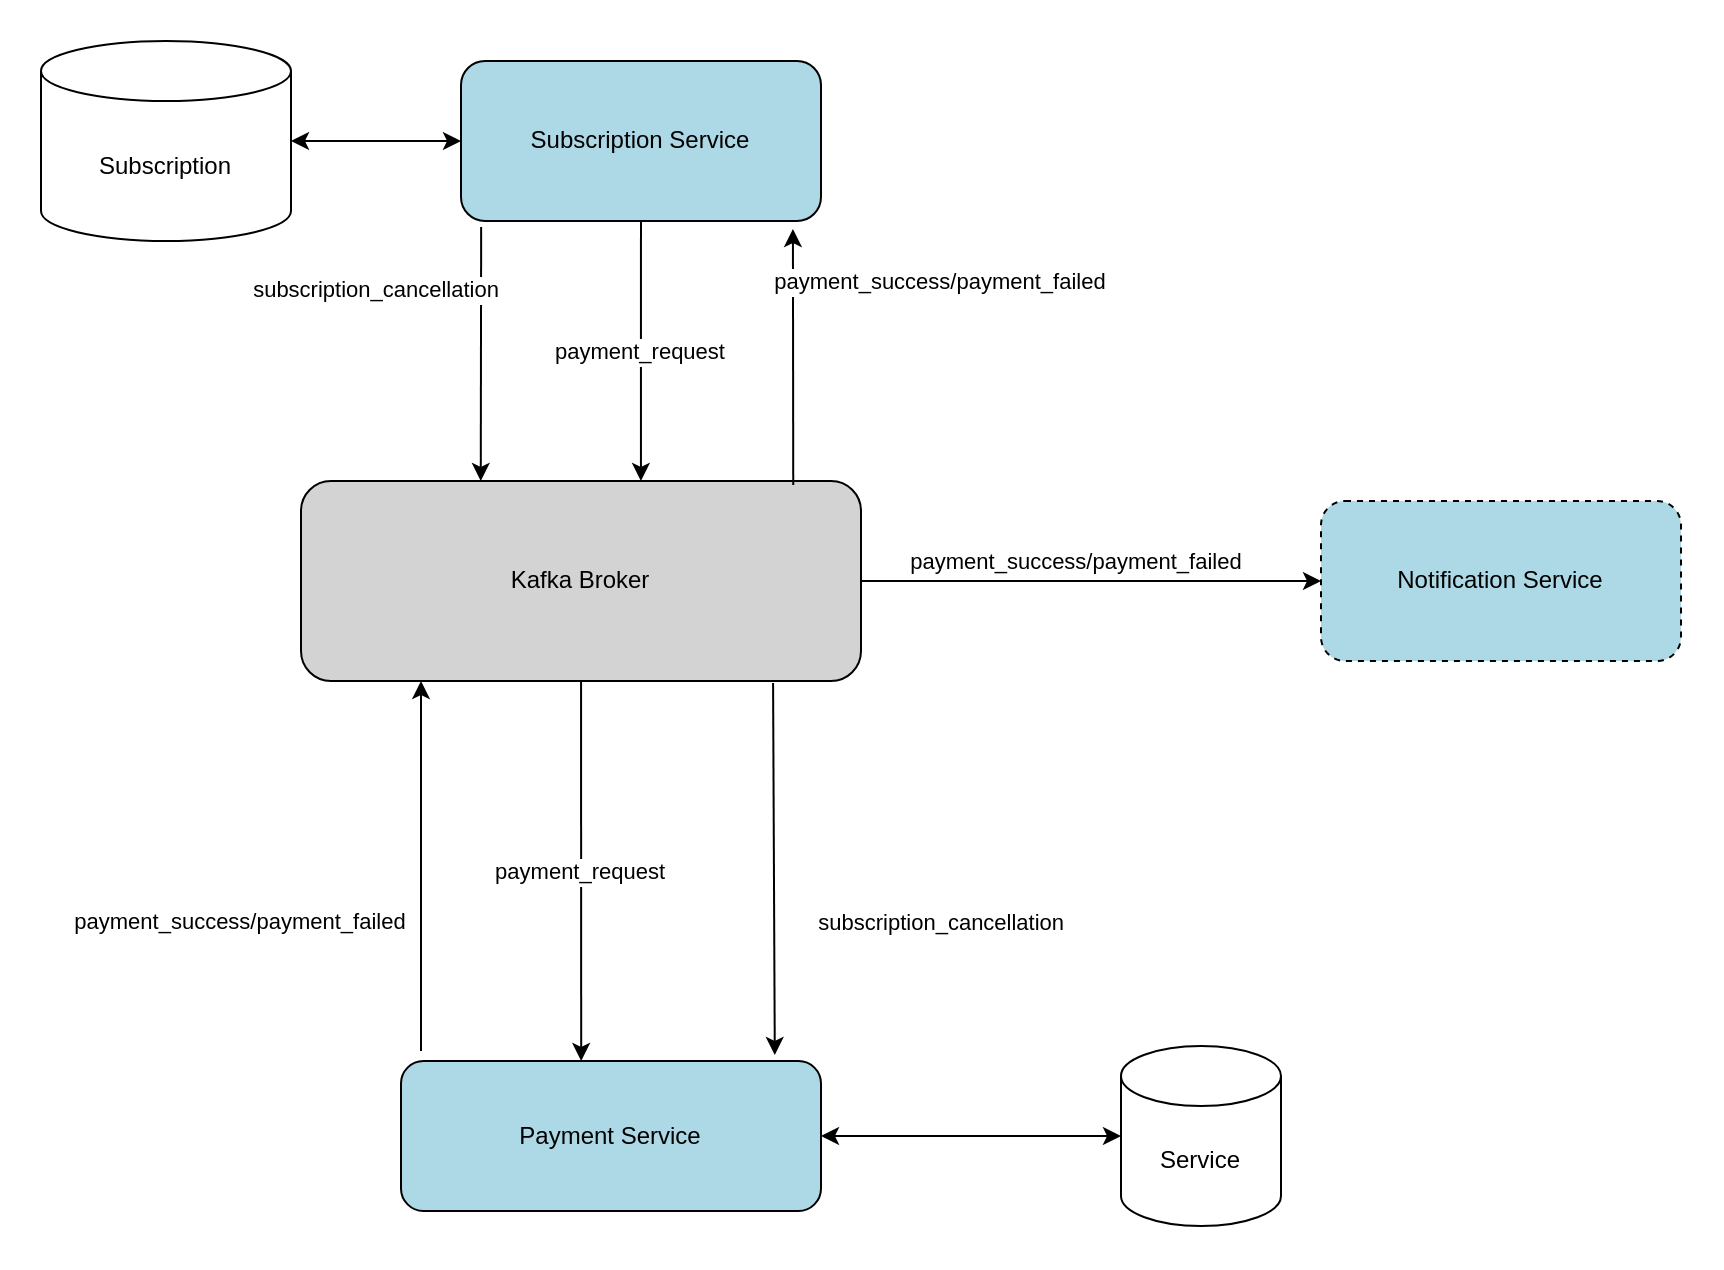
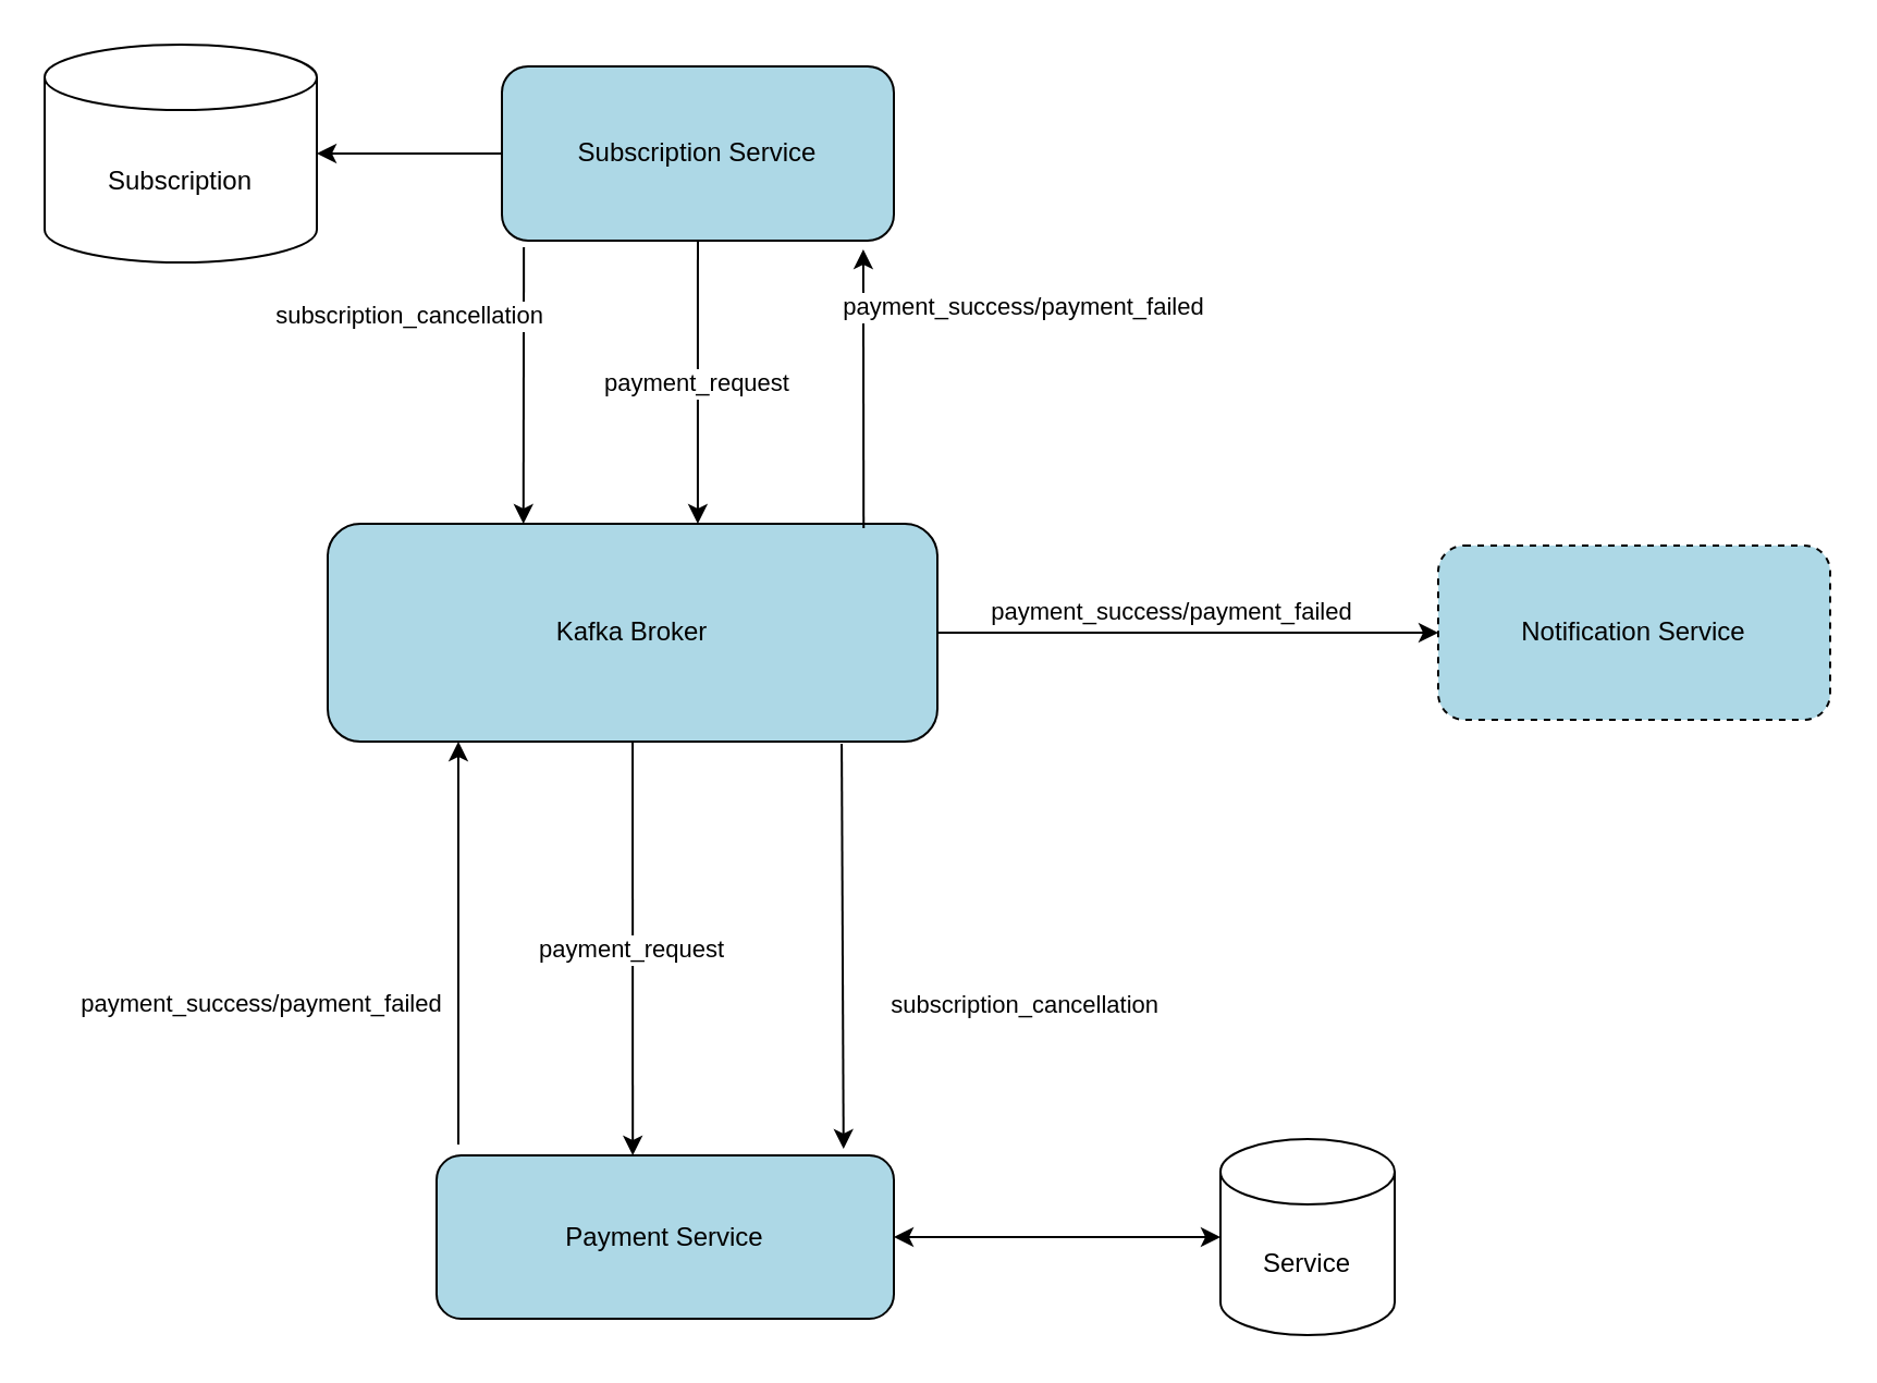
  <mxCell id="0" />
  <mxCell id="1" parent="0" />
  <mxCell id="2" value="Subscription Service" style="rounded=1;whiteSpace=wrap;fillColor=#ADD8E6;strokeColor=#000000;" parent="1" vertex="1"><mxGeometry x="230" y="30" width="180" height="80" as="geometry" /></mxCell>
  <mxCell id="3" value="Payment Service" style="rounded=1;whiteSpace=wrap;fillColor=#ADD8E6;strokeColor=#000000;" parent="1" vertex="1"><mxGeometry x="200" y="530" width="210" height="75" as="geometry" /></mxCell>
  <mxCell id="4" value="Notification Service" style="rounded=1;whiteSpace=wrap;fillColor=#ADD8E6;strokeColor=#000000;dashed=1;" parent="1" vertex="1"><mxGeometry x="660" y="250" width="180" height="80" as="geometry" /></mxCell>
- <mxCell id="5" value="Kafka Broker" style="rounded=1;whiteSpace=wrap;fillColor=#D3D3D3;strokeColor=#000000;" parent="1" vertex="1"><mxGeometry x="150" y="240" width="280" height="100" as="geometry" /></mxCell>
+ <mxCell id="5" value="Kafka Broker" style="rounded=1;whiteSpace=wrap;fillColor=#add8e6;strokeColor=#000000;" parent="1" vertex="1"><mxGeometry x="150" y="240" width="280" height="100" as="geometry" /></mxCell>
  <mxCell id="6" value="payment_request" style="entryX=0.607;entryY=0;entryDx=0;entryDy=0;entryPerimeter=0;" parent="1" source="2" target="5" edge="1"><mxGeometry relative="1" as="geometry" /></mxCell>
  <mxCell id="7" value="payment_request" style="entryX=0.429;entryY=0;entryDx=0;entryDy=0;entryPerimeter=0;" parent="1" source="5" target="3" edge="1"><mxGeometry relative="1" as="geometry" /></mxCell>
  <mxCell id="8" value="payment_success/payment_failed" parent="1" edge="1"><mxGeometry x="-0.297" y="90" relative="1" as="geometry"><mxPoint x="210" y="525" as="sourcePoint" /><mxPoint x="210" y="340" as="targetPoint" /><mxPoint as="offset" /></mxGeometry></mxCell>
  <mxCell id="9" value="payment_success/payment_failed" style="entryX=0.922;entryY=1.05;entryDx=0;entryDy=0;entryPerimeter=0;exitX=0.879;exitY=0.02;exitDx=0;exitDy=0;exitPerimeter=0;" parent="1" source="5" target="2" edge="1"><mxGeometry x="0.592" y="-74" relative="1" as="geometry"><mxPoint as="offset" /></mxGeometry></mxCell>
  <mxCell id="10" value="payment_success/payment_failed" parent="1" source="5" target="4" edge="1"><mxGeometry x="-0.059" y="10" relative="1" as="geometry"><mxPoint as="offset" /></mxGeometry></mxCell>
  <mxCell id="11" value="subscription_cancellation" style="entryX=0.321;entryY=0;entryDx=0;entryDy=0;entryPerimeter=0;exitX=0.056;exitY=1.038;exitDx=0;exitDy=0;exitPerimeter=0;" parent="1" source="2" target="5" edge="1"><mxGeometry x="-0.513" y="-52" relative="1" as="geometry"><mxPoint x="280" y="130" as="sourcePoint" /><mxPoint as="offset" /></mxGeometry></mxCell>
  <mxCell id="12" value="subscription_cancellation" style="exitX=0.843;exitY=1.01;exitDx=0;exitDy=0;exitPerimeter=0;entryX=0.89;entryY=-0.04;entryDx=0;entryDy=0;entryPerimeter=0;" parent="1" source="5" target="3" edge="1"><mxGeometry x="0.288" y="84" relative="1" as="geometry"><mxPoint x="370" y="340" as="sourcePoint" /><mxPoint x="540" y="560" as="targetPoint" /><mxPoint as="offset" /></mxGeometry></mxCell>
  <mxCell id="13" value="Service" style="shape=cylinder3;whiteSpace=wrap;html=1;boundedLbl=1;backgroundOutline=1;size=15;" parent="1" vertex="1"><mxGeometry x="560" y="522.5" width="80" height="90" as="geometry" /></mxCell>
  <mxCell id="14" value="" style="endArrow=classic;startArrow=classic;html=1;rounded=0;exitX=1;exitY=0.5;exitDx=0;exitDy=0;entryX=0;entryY=0.5;entryDx=0;entryDy=0;entryPerimeter=0;" parent="1" source="3" target="13" edge="1"><mxGeometry width="50" height="50" relative="1" as="geometry"><mxPoint x="440" y="565" as="sourcePoint" /><mxPoint x="490" y="515" as="targetPoint" /></mxGeometry></mxCell>
  <mxCell id="15" value="Subscription" style="shape=cylinder3;whiteSpace=wrap;html=1;boundedLbl=1;backgroundOutline=1;size=15;" parent="1" vertex="1"><mxGeometry x="20" y="20" width="125" height="100" as="geometry" /></mxCell>
- <mxCell id="16" value="" style="endArrow=classic;startArrow=classic;html=1;rounded=0;entryX=0;entryY=0.5;entryDx=0;entryDy=0;exitX=1;exitY=0.5;exitDx=0;exitDy=0;exitPerimeter=0;" parent="1" source="15" target="2" edge="1"><mxGeometry width="50" height="50" relative="1" as="geometry"><mxPoint x="140" y="130" as="sourcePoint" /><mxPoint x="190" y="80" as="targetPoint" /></mxGeometry></mxCell>
+ <mxCell id="16" value="" style="endArrow=none;startArrow=classic;html=1;rounded=0;entryX=0;entryY=0.5;entryDx=0;entryDy=0;exitX=1;exitY=0.5;exitDx=0;exitDy=0;exitPerimeter=0;" parent="1" source="15" target="2" edge="1"><mxGeometry width="50" height="50" relative="1" as="geometry"><mxPoint x="140" y="130" as="sourcePoint" /><mxPoint x="190" y="80" as="targetPoint" /></mxGeometry></mxCell>
